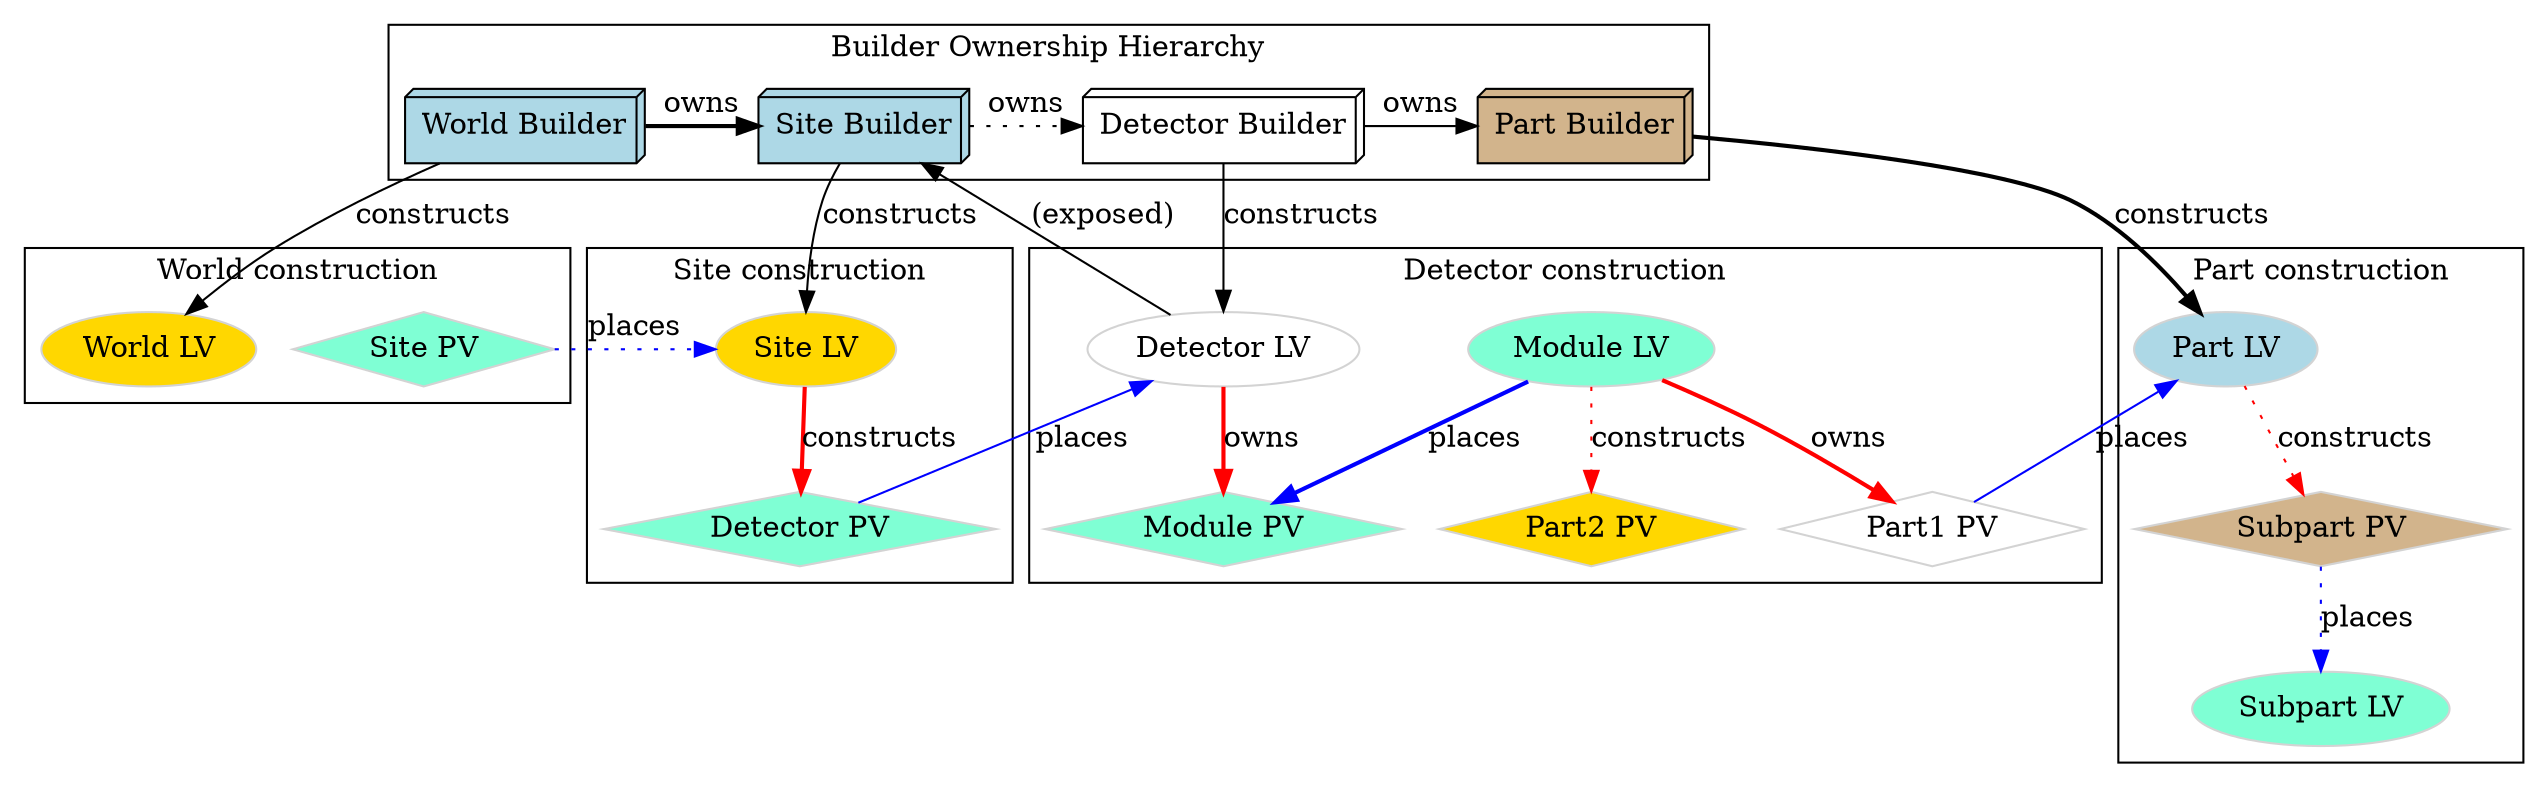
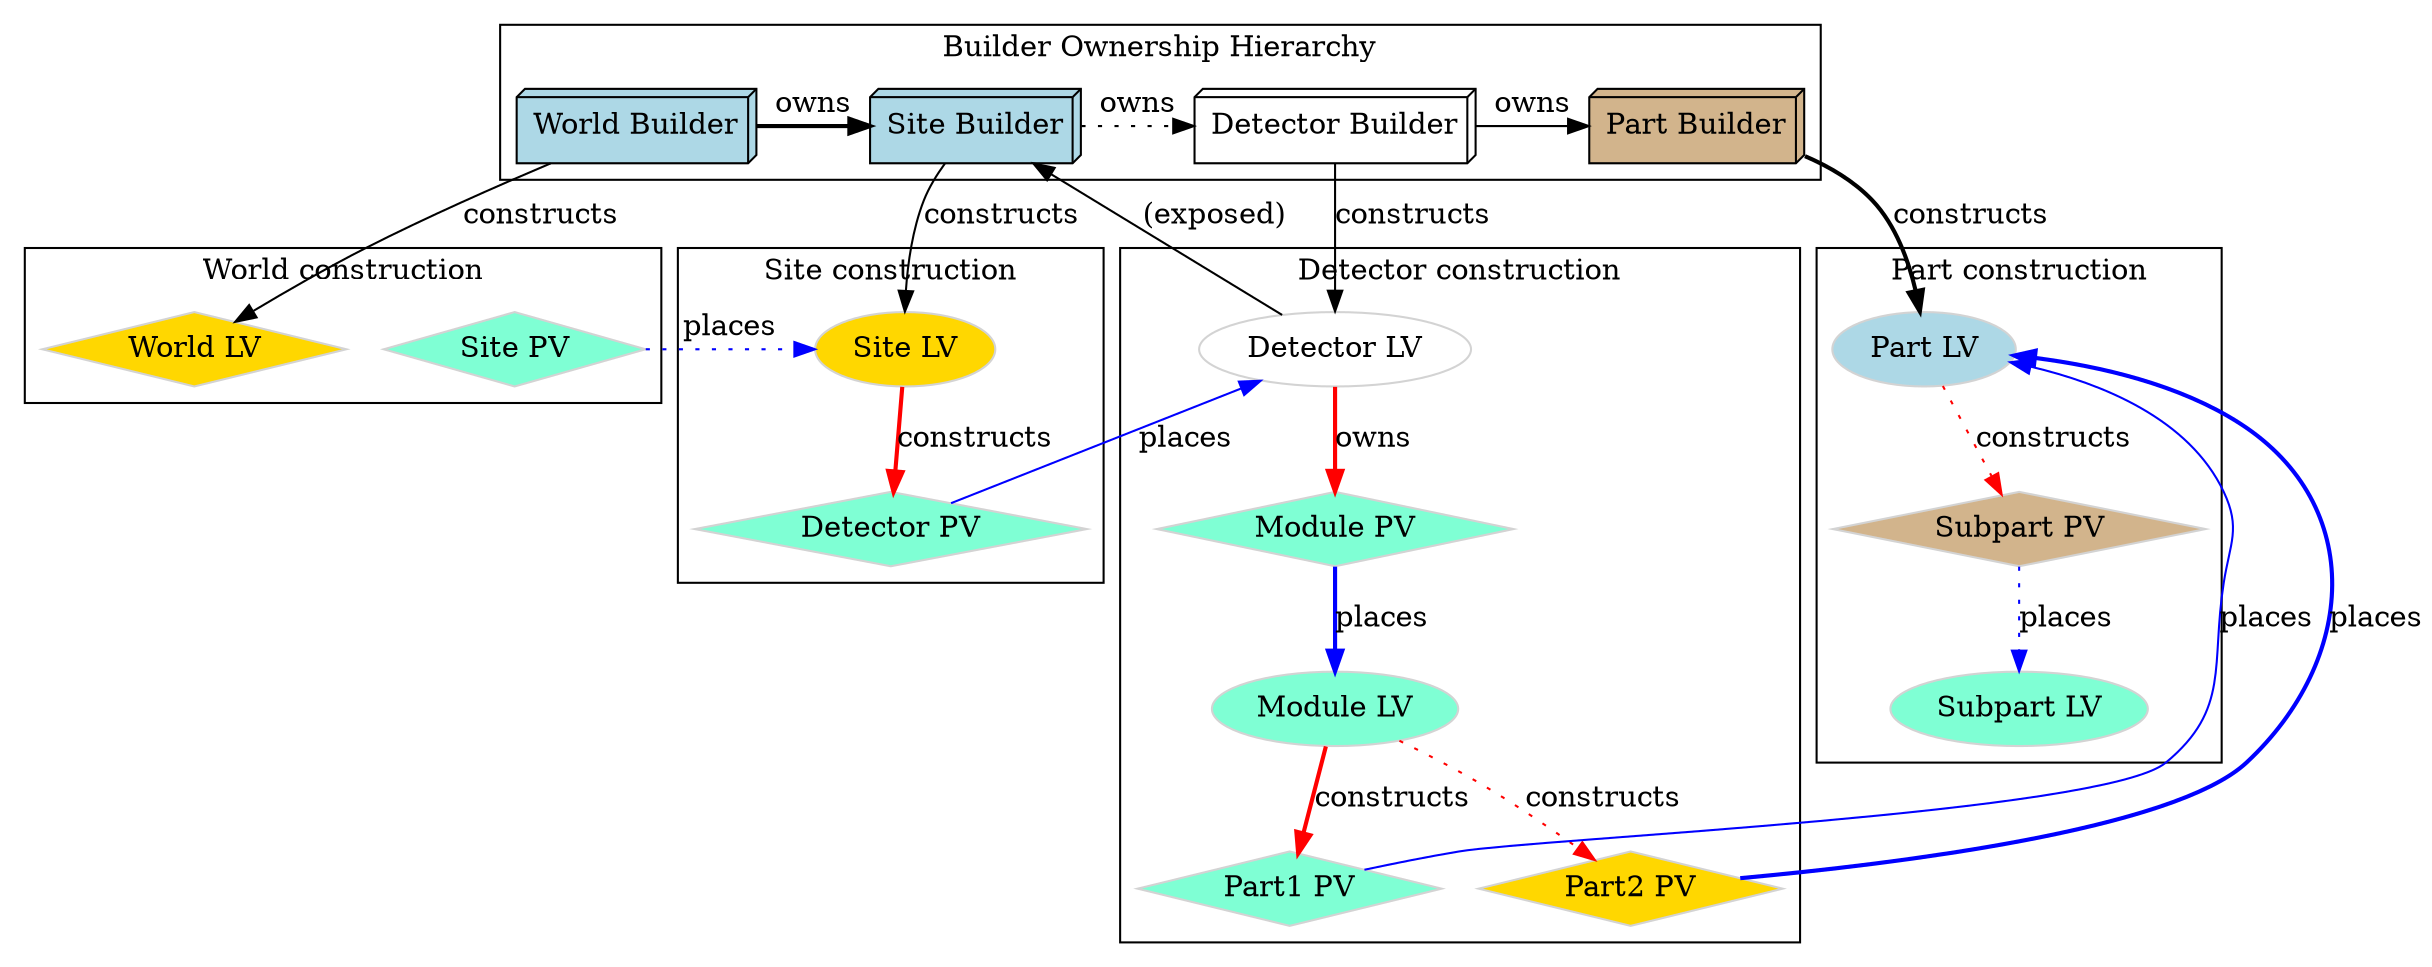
  digraph {
    compound=true
    node [fillcolor=aquamarine group=lvols shape=ellipse style=filled color=lightgrey]
    edge [style=bold color=black]
    n1 [fillcolor=lightblue group=builders label="World Builder" shape=box3d color=""]
    n2 [fillcolor=lightblue group=builders label="Site Builder" shape=box3d color=""]
    n3 [fillcolor=white group=builders label="Detector Builder" shape=box3d color=""]
    n4 [fillcolor=tan group=builders label="Part Builder" shape=box3d color=""]
-   n5 [fillcolor=gold label="World LV"]
+   n5 [fillcolor=gold label="World LV" shape=diamond]
    n6 [group=pvols label="Site PV" shape=diamond]
    n7 [fillcolor=gold label="Site LV"]
    n8 [group=pvols label="Detector PV" shape=diamond]
    n9 [fillcolor=white label="Detector LV"]
    n10 [group=pvols label="Module PV" shape=diamond]
    n11 [label="Module LV"]
-   n12 [fillcolor=white group=pvols label="Part1 PV" shape=diamond]
+   n12 [group=pvols label="Part1 PV" shape=diamond]
    n13 [fillcolor=gold group=pvols label="Part2 PV" shape=diamond]
    n14 [fillcolor=lightblue label="Part LV"]
    n15 [fillcolor=tan group=pvols label="Subpart PV" shape=diamond]
    n16 [label="Subpart LV"]
    subgraph cluster_1 {
      label="Builder Ownership Hierarchy"
      rankdir=LR
      subgraph sub_2 {
        label="Builder Ownership Hierarchy"
        rank=same
        rankdir=LR
        n1
        n2
        n3
        n4
      }
    }
    subgraph cluster_3 {
      label="World construction"
      n5
      n6
    }
    subgraph cluster_4 {
      label="Site construction"
      n7
      n8
    }
    subgraph cluster_5 {
      label="Detector construction"
      n9
      n10
      n11
      n12
      n13
    }
    subgraph cluster_6 {
      label="Part construction"
      n14
      n15
      n16
    }
    n1 -> n2 [constraint=false label=owns color=""]
    n1 -> n5 [label=constructs style=solid]
    n2 -> n3 [constraint=false label=owns style=dotted color=""]
    n2 -> n7 [label=constructs style=solid]
    n3 -> n4 [constraint=false label=owns style=solid color=""]
    n3 -> n9 [label=constructs style=solid]
    n4 -> n14 [label=constructs style=invis]
    n4 -> n14 [label=constructs]
    n6 -> n7 [color=blue label=places style=dotted weight=0]
    n7 -> n8 [color=red label=constructs]
    n8 -> n9 [color=blue label=places style=solid weight=0]
    n9 -> n2 [label="(exposed)" style=solid weight=0]
    n9 -> n10 [color=red label=owns]
-   n11 -> n10 [color=blue label=places]
-   n11 -> n12 [color=red label=owns]
+   n10 -> n11 [color=blue label=places]
+   n11 -> n12 [color=red label=constructs]
    n11 -> n13 [color=red label=constructs style=dotted]
    n12 -> n14 [color=blue label=places style=solid weight=0]
+   n13 -> n14 [color=blue label=places weight=0]
    n14 -> n15 [color=red label=constructs style=dotted]
    n15 -> n16 [color=blue label=places style=dotted]
  }
